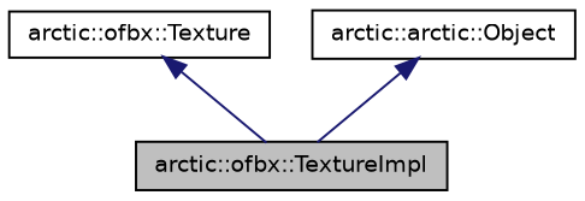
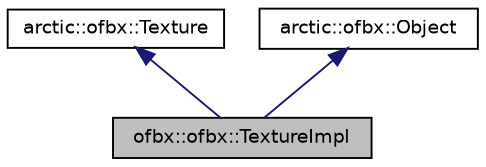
  digraph {
    node [color=black fillcolor=white fontname=Helvetica fontsize=10 shape=record style=filled]
    edge [color=midnightblue dir=back fontname=Helvetica fontsize=10 labelfontname=Helvetica labelfontsize=10 style=solid]
-   n1 [fillcolor=grey75 fontcolor=black height=0.2 label="arctic::ofbx::TextureImpl" width=0.4]
+   n1 [fillcolor=grey75 fontcolor=black height=0.2 label="ofbx::ofbx::TextureImpl" width=0.4]
    n2 [height=0.2 label="arctic::ofbx::Texture" width=0.4]
-   n3 [height=0.2 label="arctic::arctic::Object" width=0.4]
+   n3 [height=0.2 label="arctic::ofbx::Object" width=0.4]
    n2 -> n1
    n3 -> n1
  }
